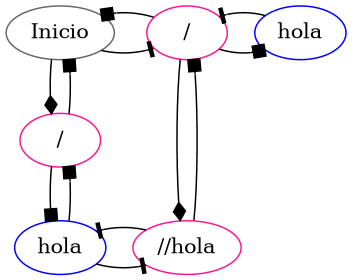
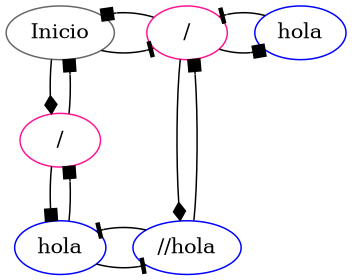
  digraph {
    node [group=g0 color=deeppink]
    edge [arrowhead=box]
    n1 [label=Inicio color=gray40]
    n2 [group=g1 label="/"]
    n3 [group=g2 label=hola color=blue]
    n4 [label="/"]
    n5 [label=hola color=blue]
-   n6 [group=g1 label="//hola"]
+   n6 [group=g1 label="//hola" color=blue]
    subgraph sub_1 {
      rank=same
      n1
      n2
      n3
    }
    subgraph sub_2 {
      rank=same
      n4
    }
    subgraph sub_3 {
      rank=same
      n5
      n6
    }
    n1 -> n2 [arrowhead=tee]
    n1 -> n4 [arrowhead=diamond]
    n2 -> n1
    n2 -> n3
    n2 -> n6 [arrowhead=diamond]
    n3 -> n2 [arrowhead=tee]
    n4 -> n1
    n4 -> n5
    n5 -> n4
    n5 -> n6 [arrowhead=tee]
    n6 -> n2
    n6 -> n5 [arrowhead=tee]
  }
